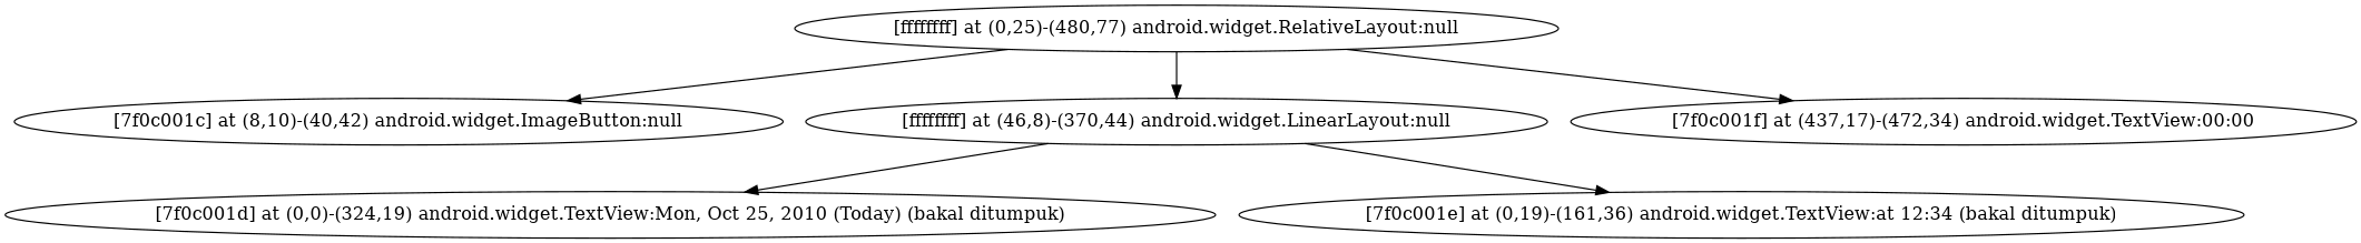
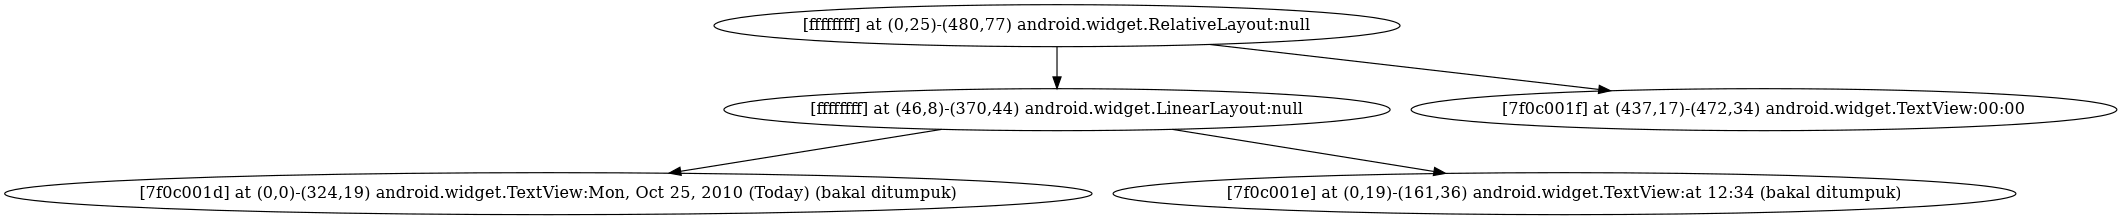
  strict digraph {
    n1 [label="[ffffffff] at (0,25)-(480,77) android.widget.RelativeLayout:null"]
-   n2 [label="[7f0c001c] at (8,10)-(40,42) android.widget.ImageButton:null"]
    n3 [label="[ffffffff] at (46,8)-(370,44) android.widget.LinearLayout:null"]
    n4 [label="[7f0c001f] at (437,17)-(472,34) android.widget.TextView:00:00"]
    n5 [label="[7f0c001d] at (0,0)-(324,19) android.widget.TextView:Mon, Oct 25, 2010 (Today) (bakal ditumpuk)"]
    n6 [label="[7f0c001e] at (0,19)-(161,36) android.widget.TextView:at 12:34 (bakal ditumpuk)"]
-   n1 -> n2
    n1 -> n3
    n1 -> n4
    n3 -> n5
    n3 -> n6
  }
